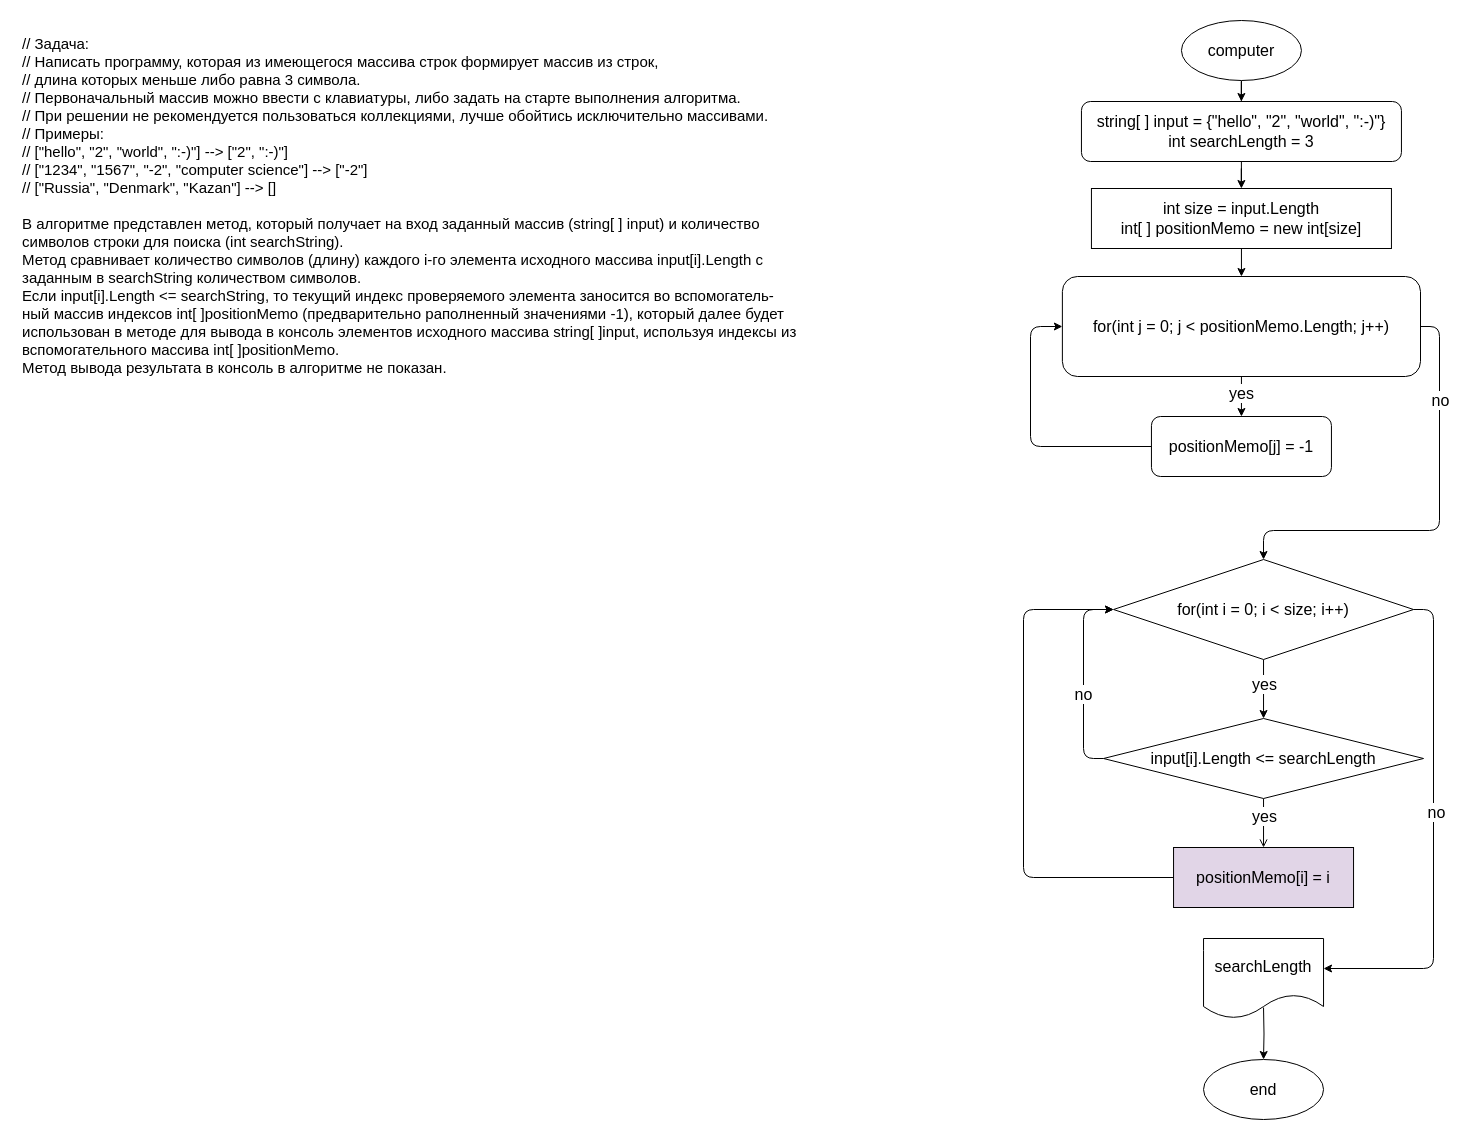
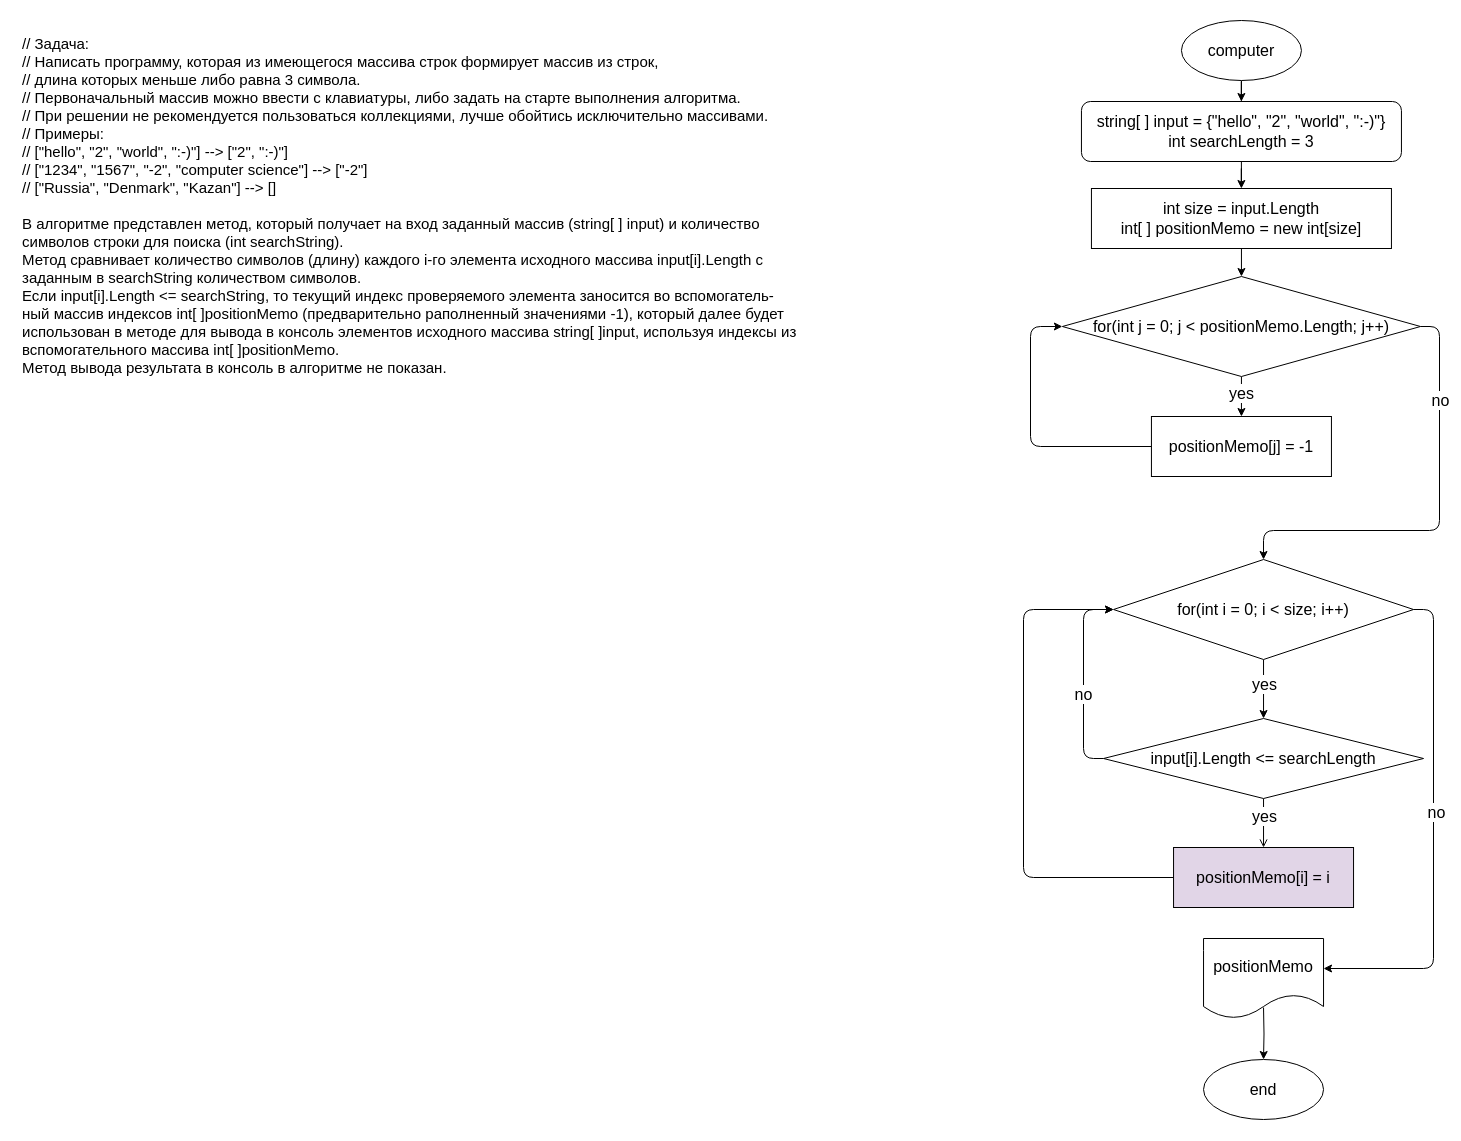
  <mxCell id="0" />
  <mxCell id="1" parent="0" />
  <mxCell id="2" value="" style="edgeStyle=orthogonalEdgeStyle;rounded=0;orthogonalLoop=1;jettySize=auto;html=1;fontSize=16;" parent="1" source="3" target="6" edge="1"><mxGeometry relative="1" as="geometry" /></mxCell>
  <mxCell id="3" value="computer" style="ellipse;whiteSpace=wrap;html=1;fontSize=16;" parent="1" vertex="1"><mxGeometry x="1180.94" y="20" width="120" height="60" as="geometry" /></mxCell>
  <mxCell id="4" value="&lt;div style=&quot;font-size: 15px&quot;&gt;&lt;font style=&quot;font-size: 15px&quot;&gt;// Задача:&lt;/font&gt;&lt;/div&gt;&lt;div style=&quot;font-size: 15px&quot;&gt;&lt;font style=&quot;font-size: 15px&quot;&gt;// Написать программу, которая из имеющегося массива строк формирует массив из строк,&lt;/font&gt;&lt;/div&gt;&lt;div style=&quot;font-size: 15px&quot;&gt;&lt;font style=&quot;font-size: 15px&quot;&gt;// длина которых меньше либо равна 3 символа.&lt;/font&gt;&lt;/div&gt;&lt;div style=&quot;font-size: 15px&quot;&gt;&lt;font style=&quot;font-size: 15px&quot;&gt;// Первоначальный массив можно ввести с клавиатуры, либо задать на старте выполнения алгоритма.&lt;/font&gt;&lt;/div&gt;&lt;div style=&quot;font-size: 15px&quot;&gt;&lt;font style=&quot;font-size: 15px&quot;&gt;// При решении не рекомендуется пользоваться коллекциями, лучше обойтись исключительно массивами.&lt;/font&gt;&lt;/div&gt;&lt;div style=&quot;font-size: 15px&quot;&gt;&lt;font style=&quot;font-size: 15px&quot;&gt;// Примеры:&lt;/font&gt;&lt;/div&gt;&lt;div style=&quot;font-size: 15px&quot;&gt;&lt;font style=&quot;font-size: 15px&quot;&gt;// [&quot;hello&quot;, &quot;2&quot;, &quot;world&quot;, &quot;:-)&quot;] --&amp;gt; [&quot;2&quot;, &quot;:-)&quot;]&lt;/font&gt;&lt;/div&gt;&lt;div style=&quot;font-size: 15px&quot;&gt;&lt;font style=&quot;font-size: 15px&quot;&gt;// [&quot;1234&quot;, &quot;1567&quot;, &quot;-2&quot;, &quot;computer science&quot;] --&amp;gt; [&quot;-2&quot;]&lt;/font&gt;&lt;/div&gt;&lt;div style=&quot;font-size: 15px&quot;&gt;&lt;font style=&quot;font-size: 15px&quot;&gt;// [&quot;Russia&quot;, &quot;Denmark&quot;, &quot;Kazan&quot;] --&amp;gt; []&lt;/font&gt;&lt;/div&gt;&lt;div style=&quot;font-size: 15px&quot;&gt;&lt;font style=&quot;font-size: 15px&quot;&gt;&lt;br&gt;&lt;/font&gt;&lt;/div&gt;&lt;div style=&quot;font-size: 15px&quot;&gt;&lt;font style=&quot;font-size: 15px&quot;&gt;В алгоритме представлен метод, который получает на вход заданный массив (string[ ] input) и количество&lt;/font&gt;&lt;/div&gt;&lt;div style=&quot;font-size: 15px&quot;&gt;&lt;font style=&quot;font-size: 15px&quot;&gt;символов&amp;nbsp;&lt;span&gt;строки для поиска (int searchString).&lt;/span&gt;&lt;/font&gt;&lt;/div&gt;&lt;div style=&quot;font-size: 15px&quot;&gt;&lt;font style=&quot;font-size: 15px&quot;&gt;Метод сравнивает количество символов (длину) каждого i-го элемента&amp;nbsp;&lt;span&gt;исходного массива input[i].Length с&lt;/span&gt;&lt;/font&gt;&lt;/div&gt;&lt;div style=&quot;font-size: 15px&quot;&gt;&lt;font style=&quot;font-size: 15px&quot;&gt;&lt;span&gt;заданным в&amp;nbsp;&lt;/span&gt;&lt;span&gt;searchString количеством символов.&lt;/span&gt;&lt;/font&gt;&lt;/div&gt;&lt;div style=&quot;font-size: 15px&quot;&gt;&lt;font style=&quot;font-size: 15px&quot;&gt;Если input[i].Length &amp;lt;= searchString, то текущий индекс проверяемого элемента заносится во вспомогатель-&lt;/font&gt;&lt;/div&gt;&lt;div style=&quot;font-size: 15px&quot;&gt;&lt;font style=&quot;font-size: 15px&quot;&gt;ный&amp;nbsp;&lt;span&gt;массив индексов int[ ]positionMemo (предварительно раполненный значениями -1), который далее будет&lt;/span&gt;&lt;/font&gt;&lt;/div&gt;&lt;div style=&quot;font-size: 15px&quot;&gt;&lt;font style=&quot;font-size: 15px&quot;&gt;&lt;span&gt;использован в методе для вывода в консоль&amp;nbsp;&lt;/span&gt;&lt;/font&gt;&lt;span&gt;элементов&amp;nbsp;&lt;/span&gt;&lt;span&gt;исходного массива string[ ]input, используя индексы из&lt;/span&gt;&lt;/div&gt;&lt;div style=&quot;font-size: 15px&quot;&gt;&lt;span&gt;вспомогательного массива int[ ]positionMemo.&lt;/span&gt;&lt;/div&gt;&lt;div style=&quot;font-size: 15px&quot;&gt;&lt;font style=&quot;font-size: 15px&quot;&gt;Метод вывода результата в консоль в алгоритме не показан.&lt;/font&gt;&lt;/div&gt;" style="text;html=1;align=left;verticalAlign=middle;resizable=0;points=[];autosize=1;strokeColor=none;fillColor=none;fontSize=16;" parent="1" vertex="1"><mxGeometry x="20" y="20" width="790" height="370" as="geometry" /></mxCell>
  <mxCell id="5" value="" style="edgeStyle=orthogonalEdgeStyle;rounded=0;orthogonalLoop=1;jettySize=auto;html=1;fontSize=16;" parent="1" source="6" target="10" edge="1"><mxGeometry relative="1" as="geometry" /></mxCell>
  <mxCell id="6" value="string[ ] input = {&lt;span style=&quot;text-align: left;&quot;&gt;&quot;hello&quot;, &quot;2&quot;, &quot;world&quot;, &quot;:-)&quot;&lt;/span&gt;}&lt;br&gt;int searchLength = 3" style="rounded=1;whiteSpace=wrap;html=1;fontSize=16;" parent="1" vertex="1"><mxGeometry x="1080.94" y="101" width="320" height="60" as="geometry" /></mxCell>
  <mxCell id="7" value="" style="edgeStyle=orthogonalEdgeStyle;rounded=1;orthogonalLoop=1;jettySize=auto;html=1;fontSize=16;exitX=1;exitY=0.5;exitDx=0;exitDy=0;entryX=0.5;entryY=0;entryDx=0;entryDy=0;" parent="1" source="28" target="15" edge="1"><mxGeometry relative="1" as="geometry"><mxPoint x="1276" y="570" as="sourcePoint" /><Array as="points"><mxPoint x="1439" y="326" /><mxPoint x="1439" y="530" /><mxPoint x="1263" y="530" /></Array></mxGeometry></mxCell>
  <mxCell id="8" value="&lt;font style=&quot;font-size: 16px&quot;&gt;no&lt;/font&gt;" style="edgeLabel;html=1;align=center;verticalAlign=middle;resizable=0;points=[];" parent="7" vertex="1" connectable="0"><mxGeometry x="-0.571" relative="1" as="geometry"><mxPoint as="offset" /></mxGeometry></mxCell>
  <mxCell id="9" value="" style="edgeStyle=none;html=1;" parent="1" source="10" target="28" edge="1"><mxGeometry relative="1" as="geometry" /></mxCell>
  <mxCell id="10" value="int size = input.Length&lt;br&gt;int[ ] positionMemo = new int[size]" style="rounded=0;whiteSpace=wrap;html=1;fontSize=16;" parent="1" vertex="1"><mxGeometry x="1090.94" y="188" width="300" height="60" as="geometry" /></mxCell>
  <mxCell id="11" value="" style="edgeStyle=orthogonalEdgeStyle;rounded=0;orthogonalLoop=1;jettySize=auto;html=1;fontSize=16;" parent="1" source="15" target="20" edge="1"><mxGeometry relative="1" as="geometry" /></mxCell>
  <mxCell id="12" value="yes" style="edgeLabel;html=1;align=center;verticalAlign=middle;resizable=0;points=[];fontSize=16;" parent="11" vertex="1" connectable="0"><mxGeometry x="0.244" relative="1" as="geometry"><mxPoint y="-13" as="offset" /></mxGeometry></mxCell>
  <mxCell id="13" style="edgeStyle=orthogonalEdgeStyle;rounded=1;orthogonalLoop=1;jettySize=auto;html=1;fontSize=16;exitX=1;exitY=0.5;exitDx=0;exitDy=0;entryX=1;entryY=0.375;entryDx=0;entryDy=0;entryPerimeter=0;" parent="1" source="15" target="25" edge="1"><mxGeometry relative="1" as="geometry"><mxPoint x="1463.04" y="1008" as="targetPoint" /></mxGeometry></mxCell>
  <mxCell id="14" value="no" style="edgeLabel;html=1;align=center;verticalAlign=middle;resizable=0;points=[];fontSize=16;" parent="13" vertex="1" connectable="0"><mxGeometry x="-0.093" y="2" relative="1" as="geometry"><mxPoint as="offset" /></mxGeometry></mxCell>
  <mxCell id="15" value="for(int i = 0; i &amp;lt; size; i++)" style="rhombus;whiteSpace=wrap;html=1;fontSize=16;rounded=0;" parent="1" vertex="1"><mxGeometry x="1113.04" y="559" width="300" height="100" as="geometry" /></mxCell>
  <mxCell id="16" value="" style="edgeStyle=orthogonalEdgeStyle;rounded=0;orthogonalLoop=1;jettySize=auto;html=1;fontSize=16;endArrow=open;" parent="1" source="20" target="22" edge="1"><mxGeometry relative="1" as="geometry" /></mxCell>
  <mxCell id="17" value="yes" style="edgeLabel;html=1;align=center;verticalAlign=middle;resizable=0;points=[];fontSize=16;" parent="16" vertex="1" connectable="0"><mxGeometry x="-0.289" relative="1" as="geometry"><mxPoint as="offset" /></mxGeometry></mxCell>
  <mxCell id="18" style="edgeStyle=orthogonalEdgeStyle;rounded=1;orthogonalLoop=1;jettySize=auto;html=1;entryX=0;entryY=0.5;entryDx=0;entryDy=0;fontSize=16;exitX=0;exitY=0.5;exitDx=0;exitDy=0;" parent="1" source="20" target="15" edge="1"><mxGeometry relative="1" as="geometry" /></mxCell>
  <mxCell id="19" value="no" style="edgeLabel;html=1;align=center;verticalAlign=middle;resizable=0;points=[];fontSize=16;" parent="18" vertex="1" connectable="0"><mxGeometry x="0.217" y="1" relative="1" as="geometry"><mxPoint y="36" as="offset" /></mxGeometry></mxCell>
  <mxCell id="20" value="input[i].Length &amp;lt;= searchLength" style="rhombus;whiteSpace=wrap;html=1;fontSize=16;rounded=0;" parent="1" vertex="1"><mxGeometry x="1103.04" y="718" width="320" height="80" as="geometry" /></mxCell>
  <mxCell id="21" style="edgeStyle=orthogonalEdgeStyle;rounded=1;orthogonalLoop=1;jettySize=auto;html=1;entryX=0;entryY=0.5;entryDx=0;entryDy=0;fontSize=16;exitX=0;exitY=0.5;exitDx=0;exitDy=0;" parent="1" source="22" target="15" edge="1"><mxGeometry relative="1" as="geometry"><Array as="points"><mxPoint x="1023.04" y="877" /><mxPoint x="1023.04" y="609" /></Array></mxGeometry></mxCell>
  <mxCell id="22" value="positionMemo[i] = i" style="whiteSpace=wrap;html=1;fontSize=16;rounded=0;fillColor=#e1d5e7;" parent="1" vertex="1"><mxGeometry x="1173.04" y="847" width="180" height="60" as="geometry" /></mxCell>
  <mxCell id="23" value="" style="edgeStyle=orthogonalEdgeStyle;rounded=0;orthogonalLoop=1;jettySize=auto;html=1;fontSize=16;" parent="1" target="24" edge="1"><mxGeometry relative="1" as="geometry"><mxPoint x="1263.04" y="1007" as="sourcePoint" /></mxGeometry></mxCell>
  <mxCell id="24" value="end" style="ellipse;whiteSpace=wrap;html=1;fontSize=16;rounded=0;" parent="1" vertex="1"><mxGeometry x="1203.04" y="1059" width="120" height="60" as="geometry" /></mxCell>
- <mxCell id="25" value="searchLength" style="shape=document;whiteSpace=wrap;html=1;boundedLbl=1;fontSize=16;" parent="1" vertex="1"><mxGeometry x="1203.04" y="938" width="120" height="80" as="geometry" /></mxCell>
+ <mxCell id="25" value="positionMemo" style="shape=document;whiteSpace=wrap;html=1;boundedLbl=1;fontSize=16;" parent="1" vertex="1"><mxGeometry x="1203.04" y="938" width="120" height="80" as="geometry" /></mxCell>
  <mxCell id="26" value="" style="edgeStyle=none;html=1;" parent="1" source="28" target="30" edge="1"><mxGeometry relative="1" as="geometry" /></mxCell>
  <mxCell id="27" value="&lt;font style=&quot;font-size: 16px&quot;&gt;yes&lt;/font&gt;" style="edgeLabel;html=1;align=center;verticalAlign=middle;resizable=0;points=[];" parent="26" vertex="1" connectable="0"><mxGeometry x="0.225" relative="1" as="geometry"><mxPoint y="-9" as="offset" /></mxGeometry></mxCell>
- <mxCell id="28" value="for(int j = 0; j &amp;lt; positionMemo.Length; j++)" style="whiteSpace=wrap;html=1;fontSize=16;rounded=1;" parent="1" vertex="1"><mxGeometry x="1061.88" y="276" width="358.12" height="100" as="geometry" /></mxCell>
+ <mxCell id="28" value="for(int j = 0; j &amp;lt; positionMemo.Length; j++)" style="rhombus;whiteSpace=wrap;html=1;fontSize=16;rounded=0;" parent="1" vertex="1"><mxGeometry x="1061.88" y="276" width="358.12" height="100" as="geometry" /></mxCell>
  <mxCell id="29" style="edgeStyle=orthogonalEdgeStyle;rounded=1;orthogonalLoop=1;jettySize=auto;html=1;entryX=0;entryY=0.5;entryDx=0;entryDy=0;exitX=0;exitY=0.5;exitDx=0;exitDy=0;" edge="1" parent="1" source="30" target="28"><mxGeometry relative="1" as="geometry"><Array as="points"><mxPoint x="1030" y="446" /><mxPoint x="1030" y="326" /></Array></mxGeometry></mxCell>
- <mxCell id="30" value="positionMemo[j] = -1" style="whiteSpace=wrap;html=1;fontSize=16;rounded=1;" parent="1" vertex="1"><mxGeometry x="1150.94" y="416" width="180" height="60" as="geometry" /></mxCell>
+ <mxCell id="30" value="positionMemo[j] = -1" style="whiteSpace=wrap;html=1;fontSize=16;rounded=0;" parent="1" vertex="1"><mxGeometry x="1150.94" y="416" width="180" height="60" as="geometry" /></mxCell>
